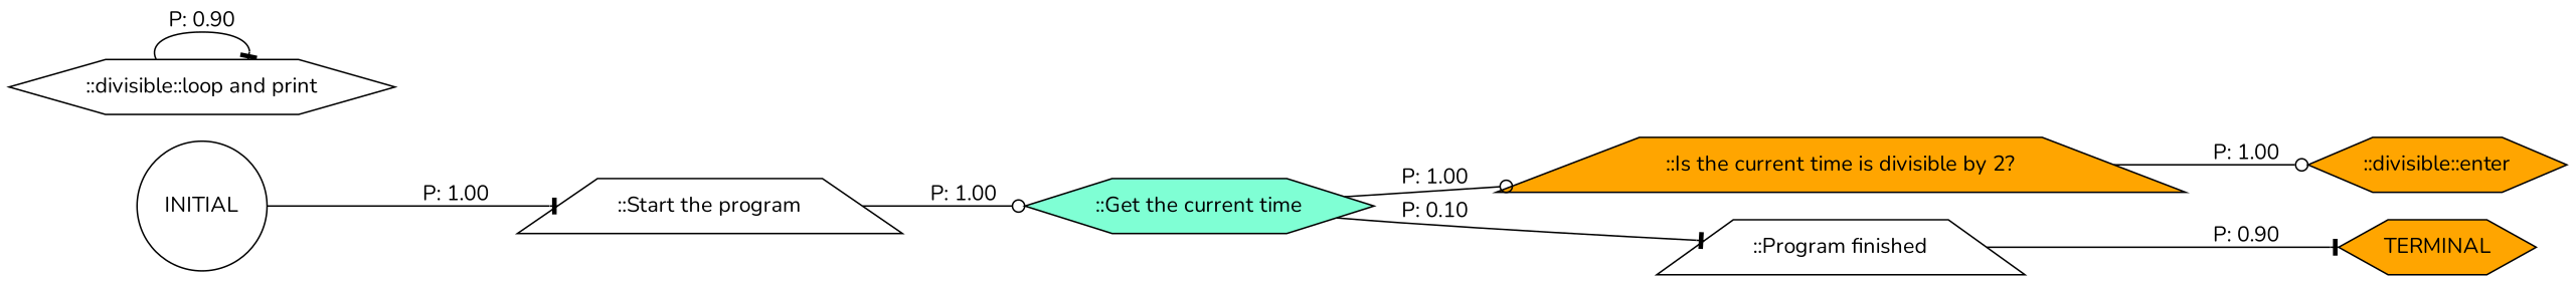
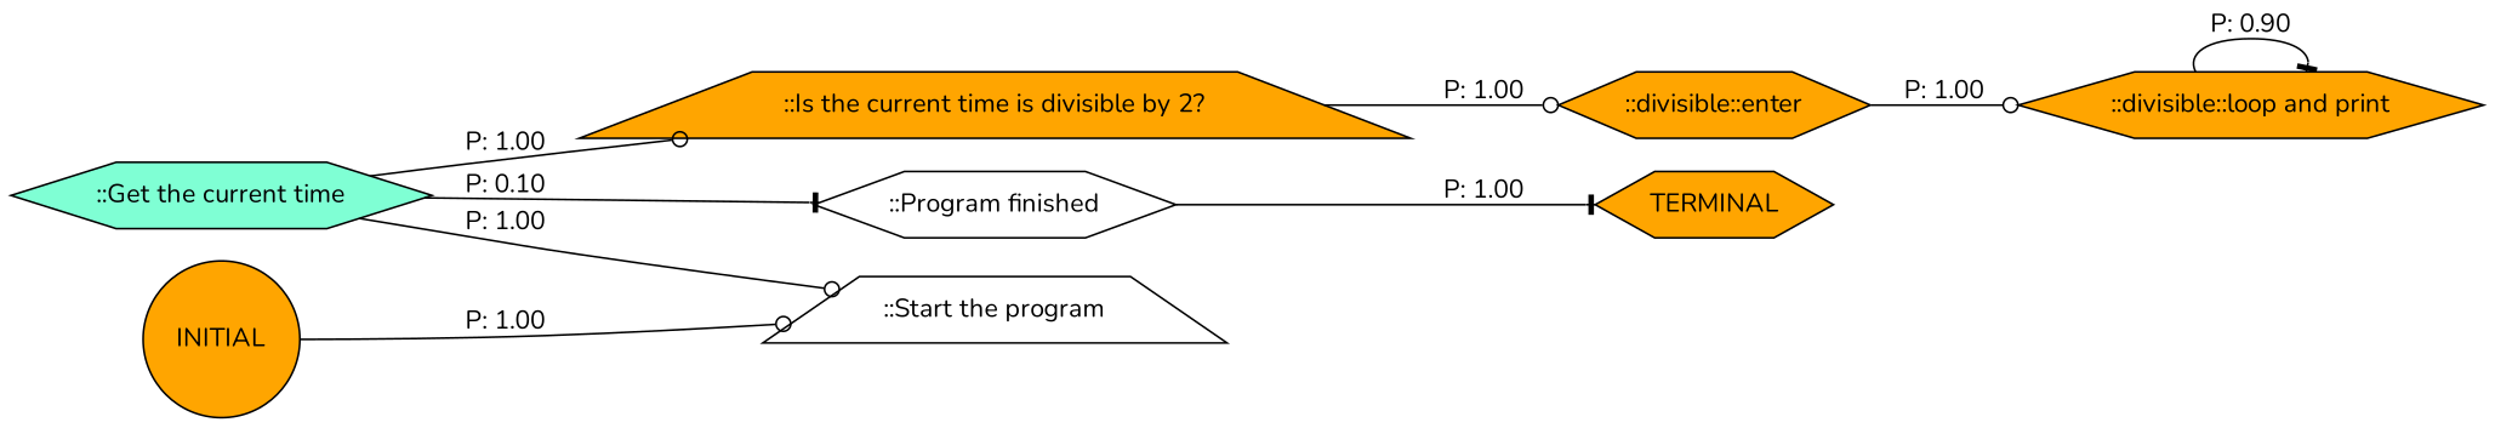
  digraph {
    fontname=Nunito
    rankdir=LR
    node [fillcolor=white fontname=Nunito shape=hexagon style=filled]
    edge [arrowhead=odot fontname=Nunito]
    n1 [fillcolor=aquamarine label="::Get the current time"]
    n2 [fillcolor=orange label="::Is the current time is divisible by 2?" shape=trapezium]
-   n3 [label="::Program finished" shape=trapezium]
+   n3 [label="::Program finished"]
    n4 [fillcolor=orange label="::divisible::enter"]
-   n5 [label="::divisible::loop and print"]
+   n5 [fillcolor=orange label="::divisible::loop and print"]
    n6 [fillcolor=orange label=TERMINAL]
    n7 [label="::Start the program" shape=trapezium]
-   n8 [label=INITIAL shape=circle]
+   n8 [fillcolor=orange label=INITIAL shape=circle]
    n1 -> n2 [label="P: 1.00"]
    n1 -> n3 [arrowhead=tee label="P: 0.10"]
    n2 -> n4 [label="P: 1.00"]
-   n3 -> n6 [arrowhead=tee label="P: 0.90"]
+   n3 -> n6 [arrowhead=tee label="P: 1.00"]
+   n4 -> n5 [label="P: 1.00"]
    n5 -> n5 [arrowhead=tee label="P: 0.90"]
-   n7 -> n1 [label="P: 1.00"]
-   n8 -> n7 [arrowhead=tee label="P: 1.00"]
+   n1 -> n7 [label="P: 1.00"]
+   n8 -> n7 [label="P: 1.00"]
  }
